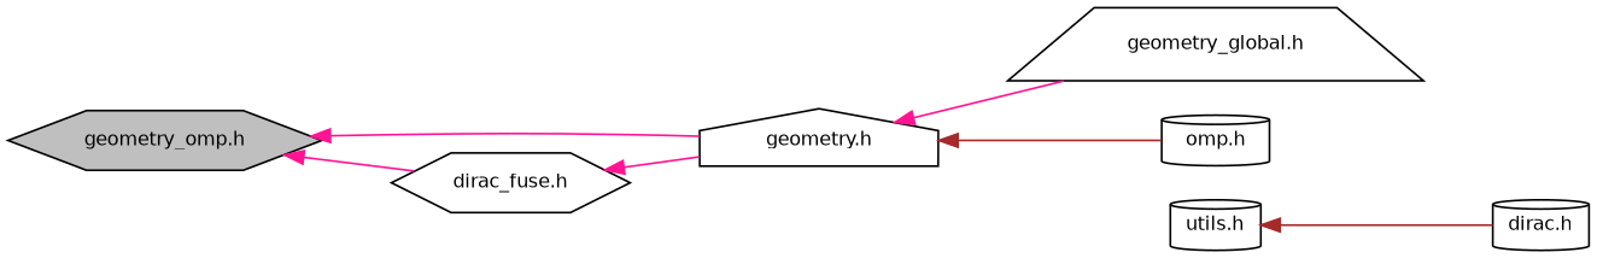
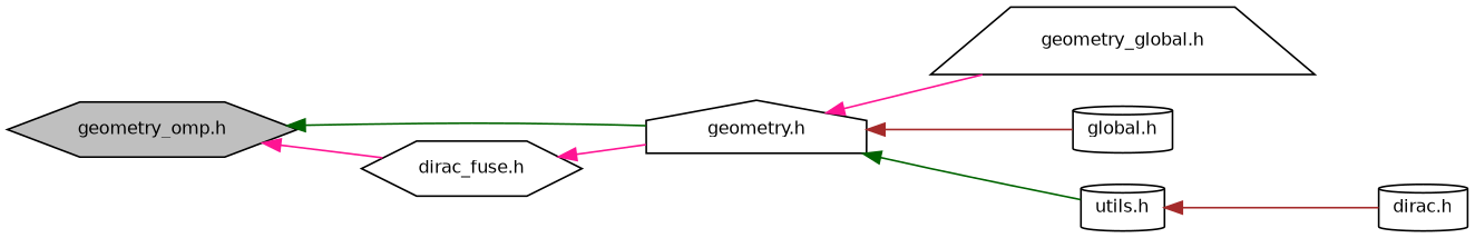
  digraph {
    rankdir=LR
    node [color=black fillcolor=white fontname=Helvetica fontsize=10 shape=cylinder style=filled]
    edge [color=deeppink dir=back fontname=Helvetica fontsize=10 labelfontname=Helvetica labelfontsize=10 style=solid]
    n1 [fillcolor=grey75 fontcolor=black height=0.2 label="geometry_omp.h" shape=hexagon width=0.4]
    n2 [height=0.2 label="geometry.h" shape=house width=0.4]
    n3 [height=0.2 label="dirac_fuse.h" shape=hexagon width=0.4]
    n4 [height=0.2 label="geometry_global.h" shape=trapezium width=0.4]
-   n5 [height=0.2 label="omp.h" width=0.4]
+   n5 [height=0.2 label="global.h" width=0.4]
    n6 [height=0.2 label="utils.h" width=0.4]
    n7 [height=0.2 label="dirac.h" width=0.4]
-   n1 -> n2
+   n1 -> n2 [color=darkgreen]
    n1 -> n3
    n2 -> n4
    n2 -> n5 [color=brown]
+   n2 -> n6 [color=darkgreen]
    n3 -> n2
    n6 -> n7 [color=brown]
  }
